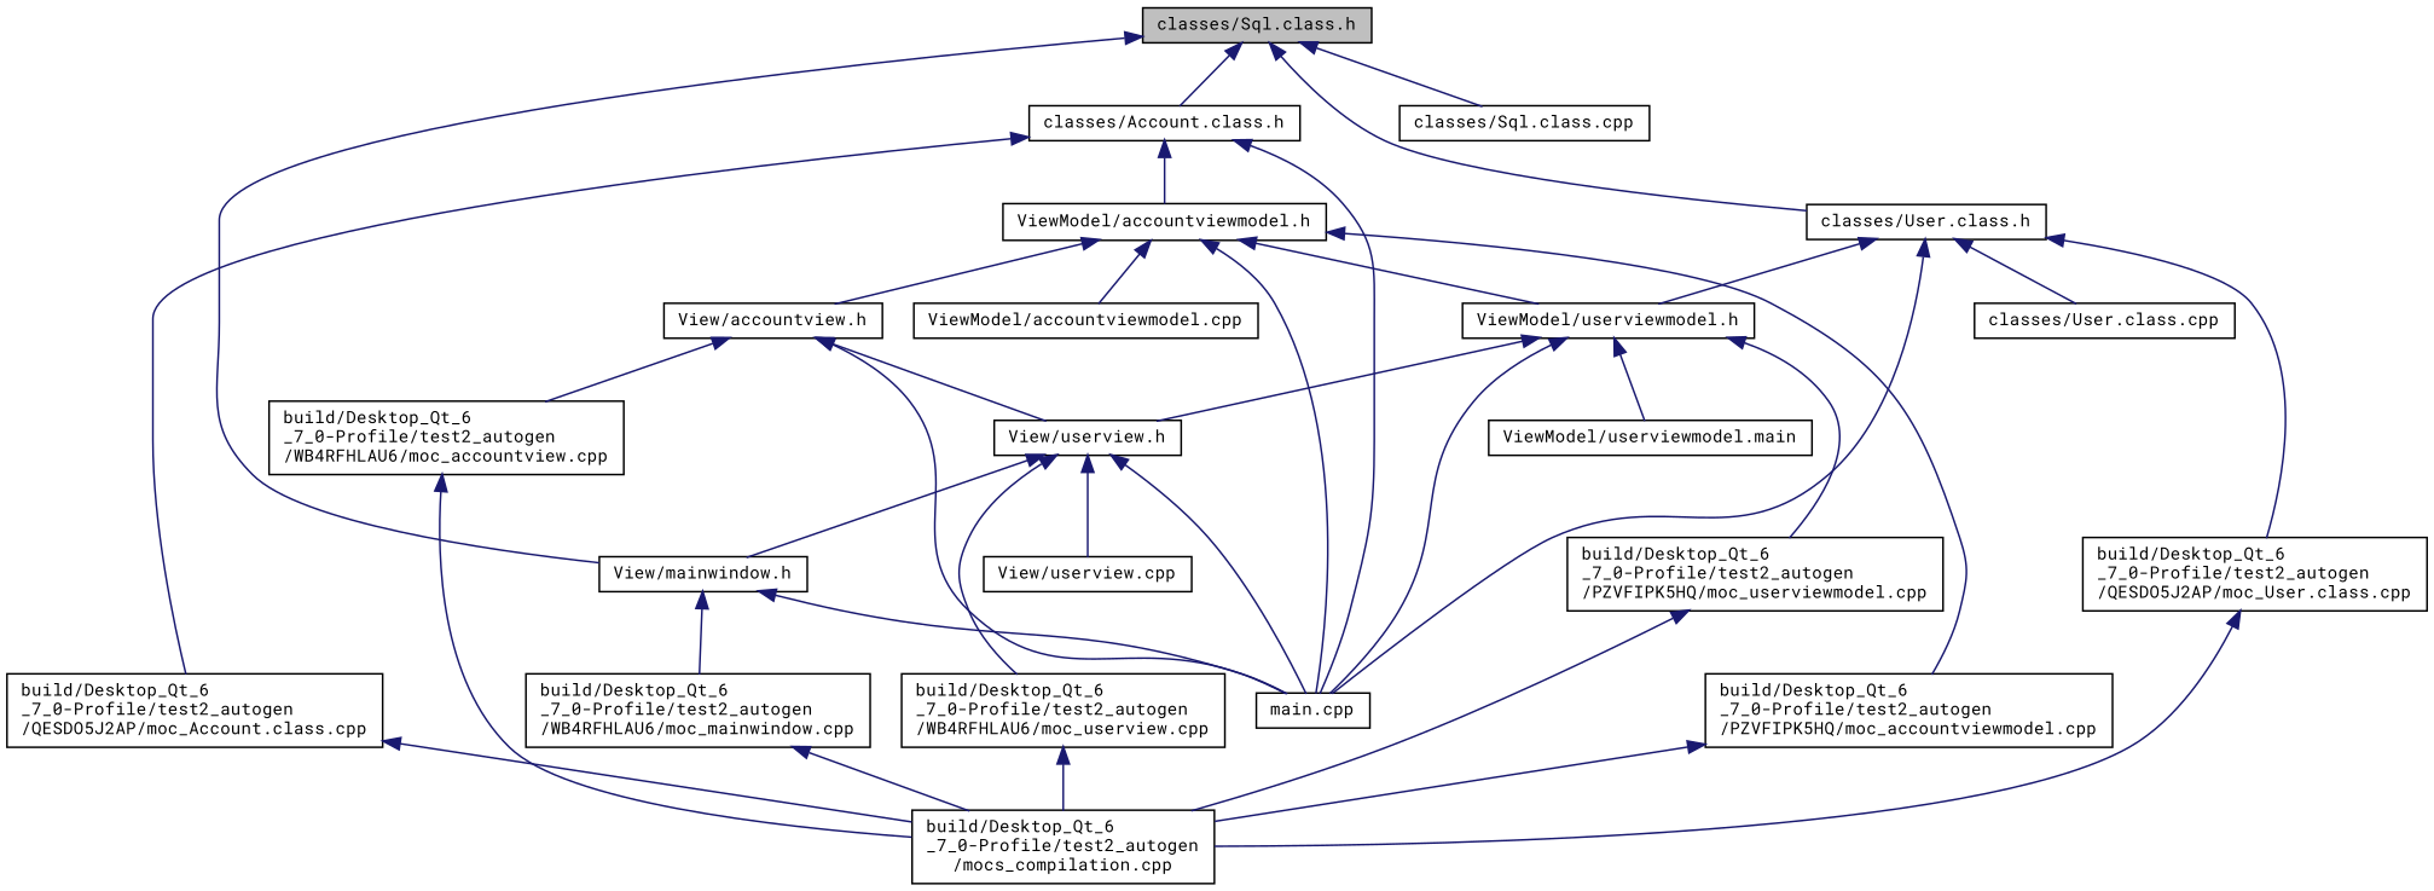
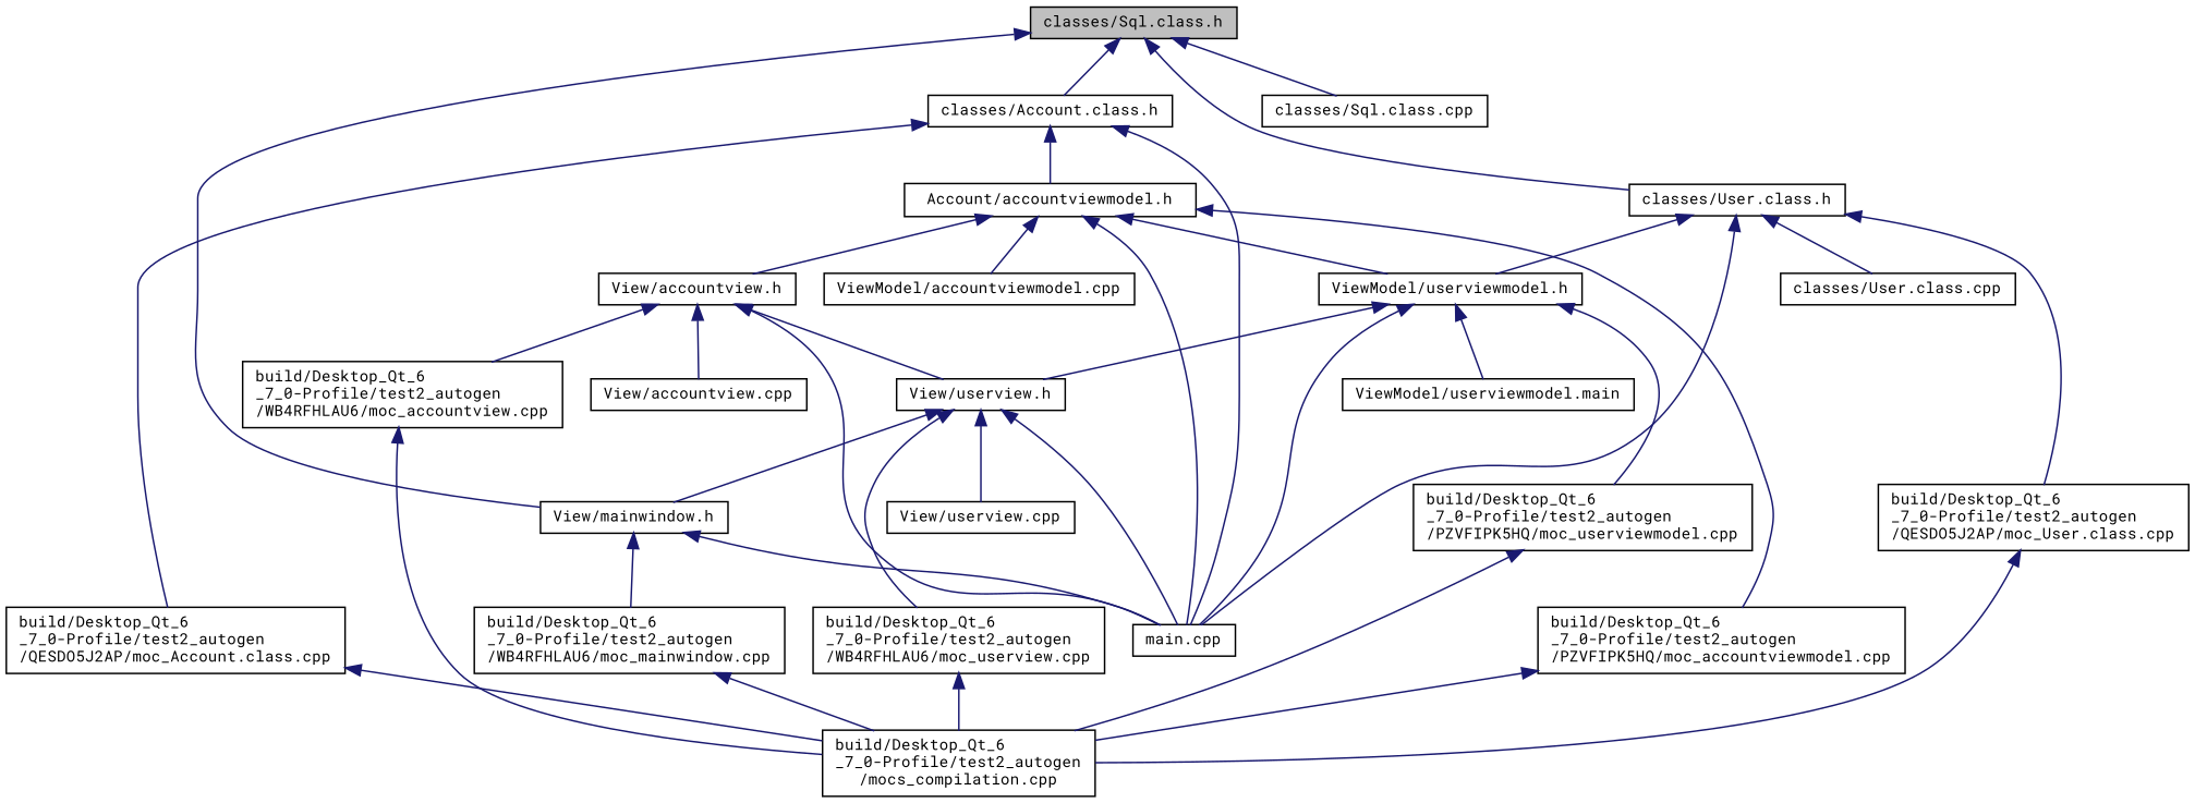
  digraph {
    fontname="Roboto Mono"
    node [color=black fillcolor=white fontname="Roboto Mono" fontsize=10 shape=record style=filled]
    edge [color=midnightblue dir=back fontname="Roboto Mono" fontsize=10 labelfontname=Helvetica labelfontsize=10 style=solid]
    n1 [fillcolor=grey75 fontcolor=black height=0.2 label="classes/Sql.class.h" width=0.4]
    n2 [height=0.2 label="classes/Account.class.h" width=0.4]
    n3 [height=0.2 label="classes/User.class.h" width=0.4]
    n4 [height=0.2 label="View/mainwindow.h" width=0.4]
    n5 [height=0.2 label="classes/Sql.class.cpp" width=0.4]
    n6 [height=0.2 label="build/Desktop_Qt_6\l_7_0-Profile/test2_autogen\l/QESDO5J2AP/moc_Account.class.cpp" width=0.4]
    n7 [height=0.2 label="main.cpp" width=0.4]
-   n8 [height=0.2 label="ViewModel/accountviewmodel.h" width=0.4]
+   n8 [height=0.2 label="Account/accountviewmodel.h" width=0.4]
    n9 [height=0.2 label="build/Desktop_Qt_6\l_7_0-Profile/test2_autogen\l/QESDO5J2AP/moc_User.class.cpp" width=0.4]
    n10 [height=0.2 label="classes/User.class.cpp" width=0.4]
    n11 [height=0.2 label="ViewModel/userviewmodel.h" width=0.4]
    n12 [height=0.2 label="build/Desktop_Qt_6\l_7_0-Profile/test2_autogen\l/WB4RFHLAU6/moc_mainwindow.cpp" width=0.4]
    n13 [height=0.2 label="build/Desktop_Qt_6\l_7_0-Profile/test2_autogen\l/mocs_compilation.cpp" width=0.4]
    n14 [height=0.2 label="build/Desktop_Qt_6\l_7_0-Profile/test2_autogen\l/PZVFIPK5HQ/moc_accountviewmodel.cpp" width=0.4]
    n15 [height=0.2 label="View/accountview.h" width=0.4]
    n16 [height=0.2 label="ViewModel/accountviewmodel.cpp" width=0.4]
    n17 [height=0.2 label="build/Desktop_Qt_6\l_7_0-Profile/test2_autogen\l/PZVFIPK5HQ/moc_userviewmodel.cpp" width=0.4]
    n18 [height=0.2 label="View/userview.h" width=0.4]
    n19 [height=0.2 label="ViewModel/userviewmodel.main" width=0.4]
    n20 [height=0.2 label="build/Desktop_Qt_6\l_7_0-Profile/test2_autogen\l/WB4RFHLAU6/moc_userview.cpp" width=0.4]
    n21 [height=0.2 label="View/userview.cpp" width=0.4]
    n22 [height=0.2 label="build/Desktop_Qt_6\l_7_0-Profile/test2_autogen\l/WB4RFHLAU6/moc_accountview.cpp" width=0.4]
+   n23 [height=0.2 label="View/accountview.cpp" width=0.4]
    n1 -> n2
    n1 -> n3
    n1 -> n4
    n1 -> n5
    n2 -> n6
    n2 -> n7
    n2 -> n8
    n3 -> n7
    n3 -> n9
    n3 -> n10
    n3 -> n11
    n4 -> n7
    n4 -> n12
    n6 -> n13
    n8 -> n7
    n8 -> n11
    n8 -> n14
    n8 -> n15
    n8 -> n16
    n9 -> n13
    n11 -> n7
    n11 -> n17
    n11 -> n18
    n11 -> n19
    n12 -> n13
    n14 -> n13
    n15 -> n7
    n15 -> n18
    n15 -> n22
+   n15 -> n23
    n17 -> n13
    n18 -> n4
    n18 -> n7
    n18 -> n20
    n18 -> n21
    n20 -> n13
    n22 -> n13
  }
